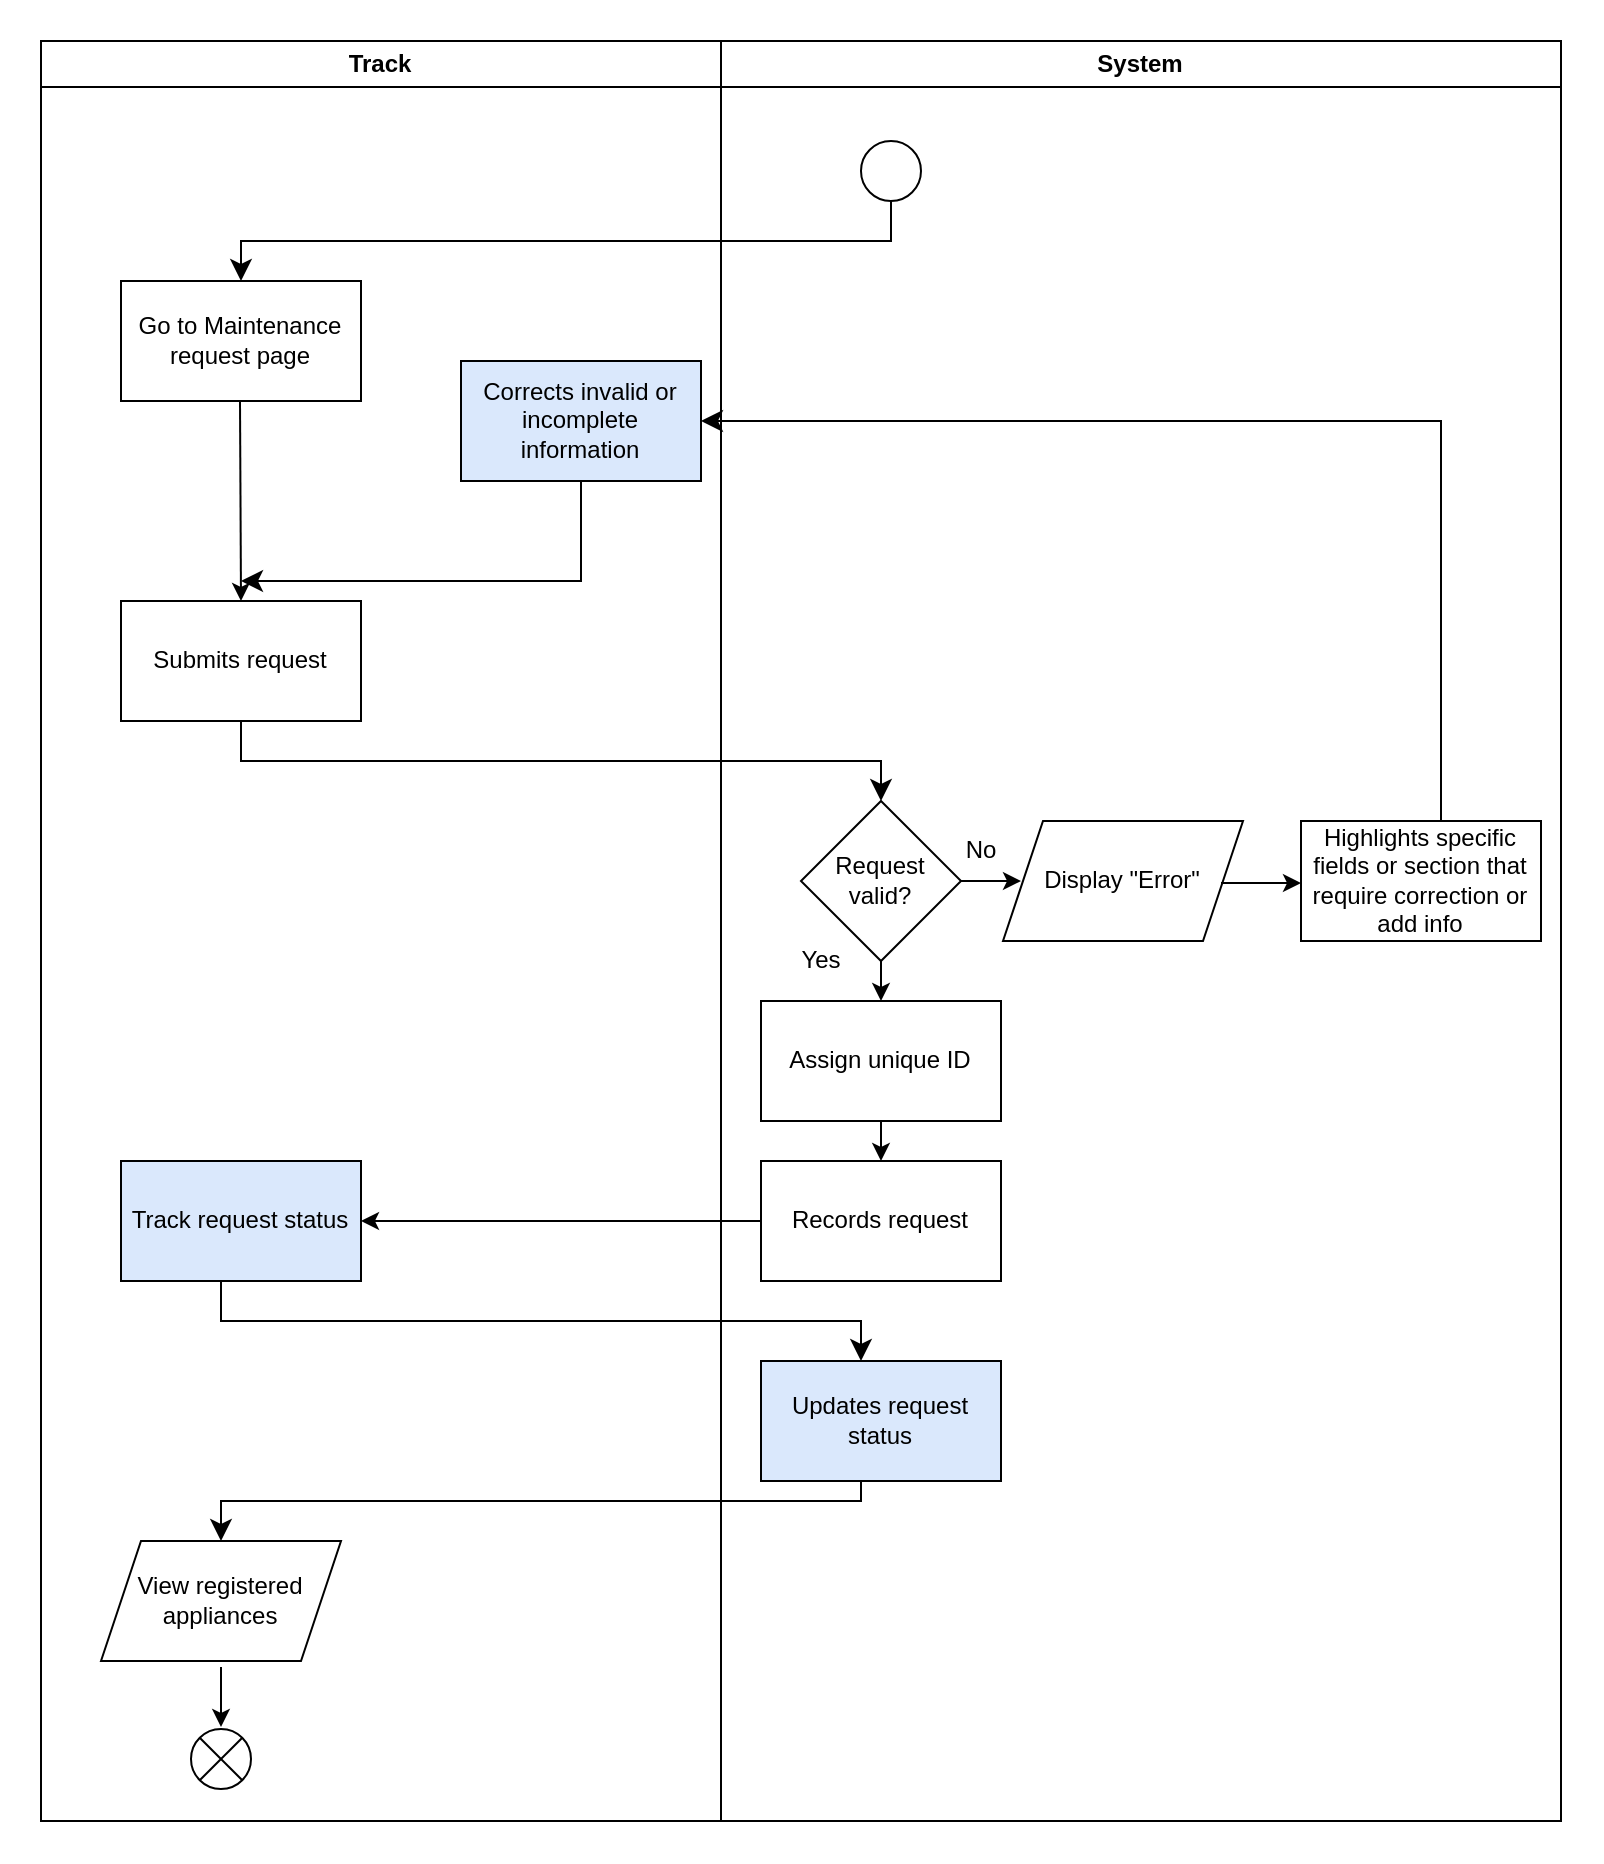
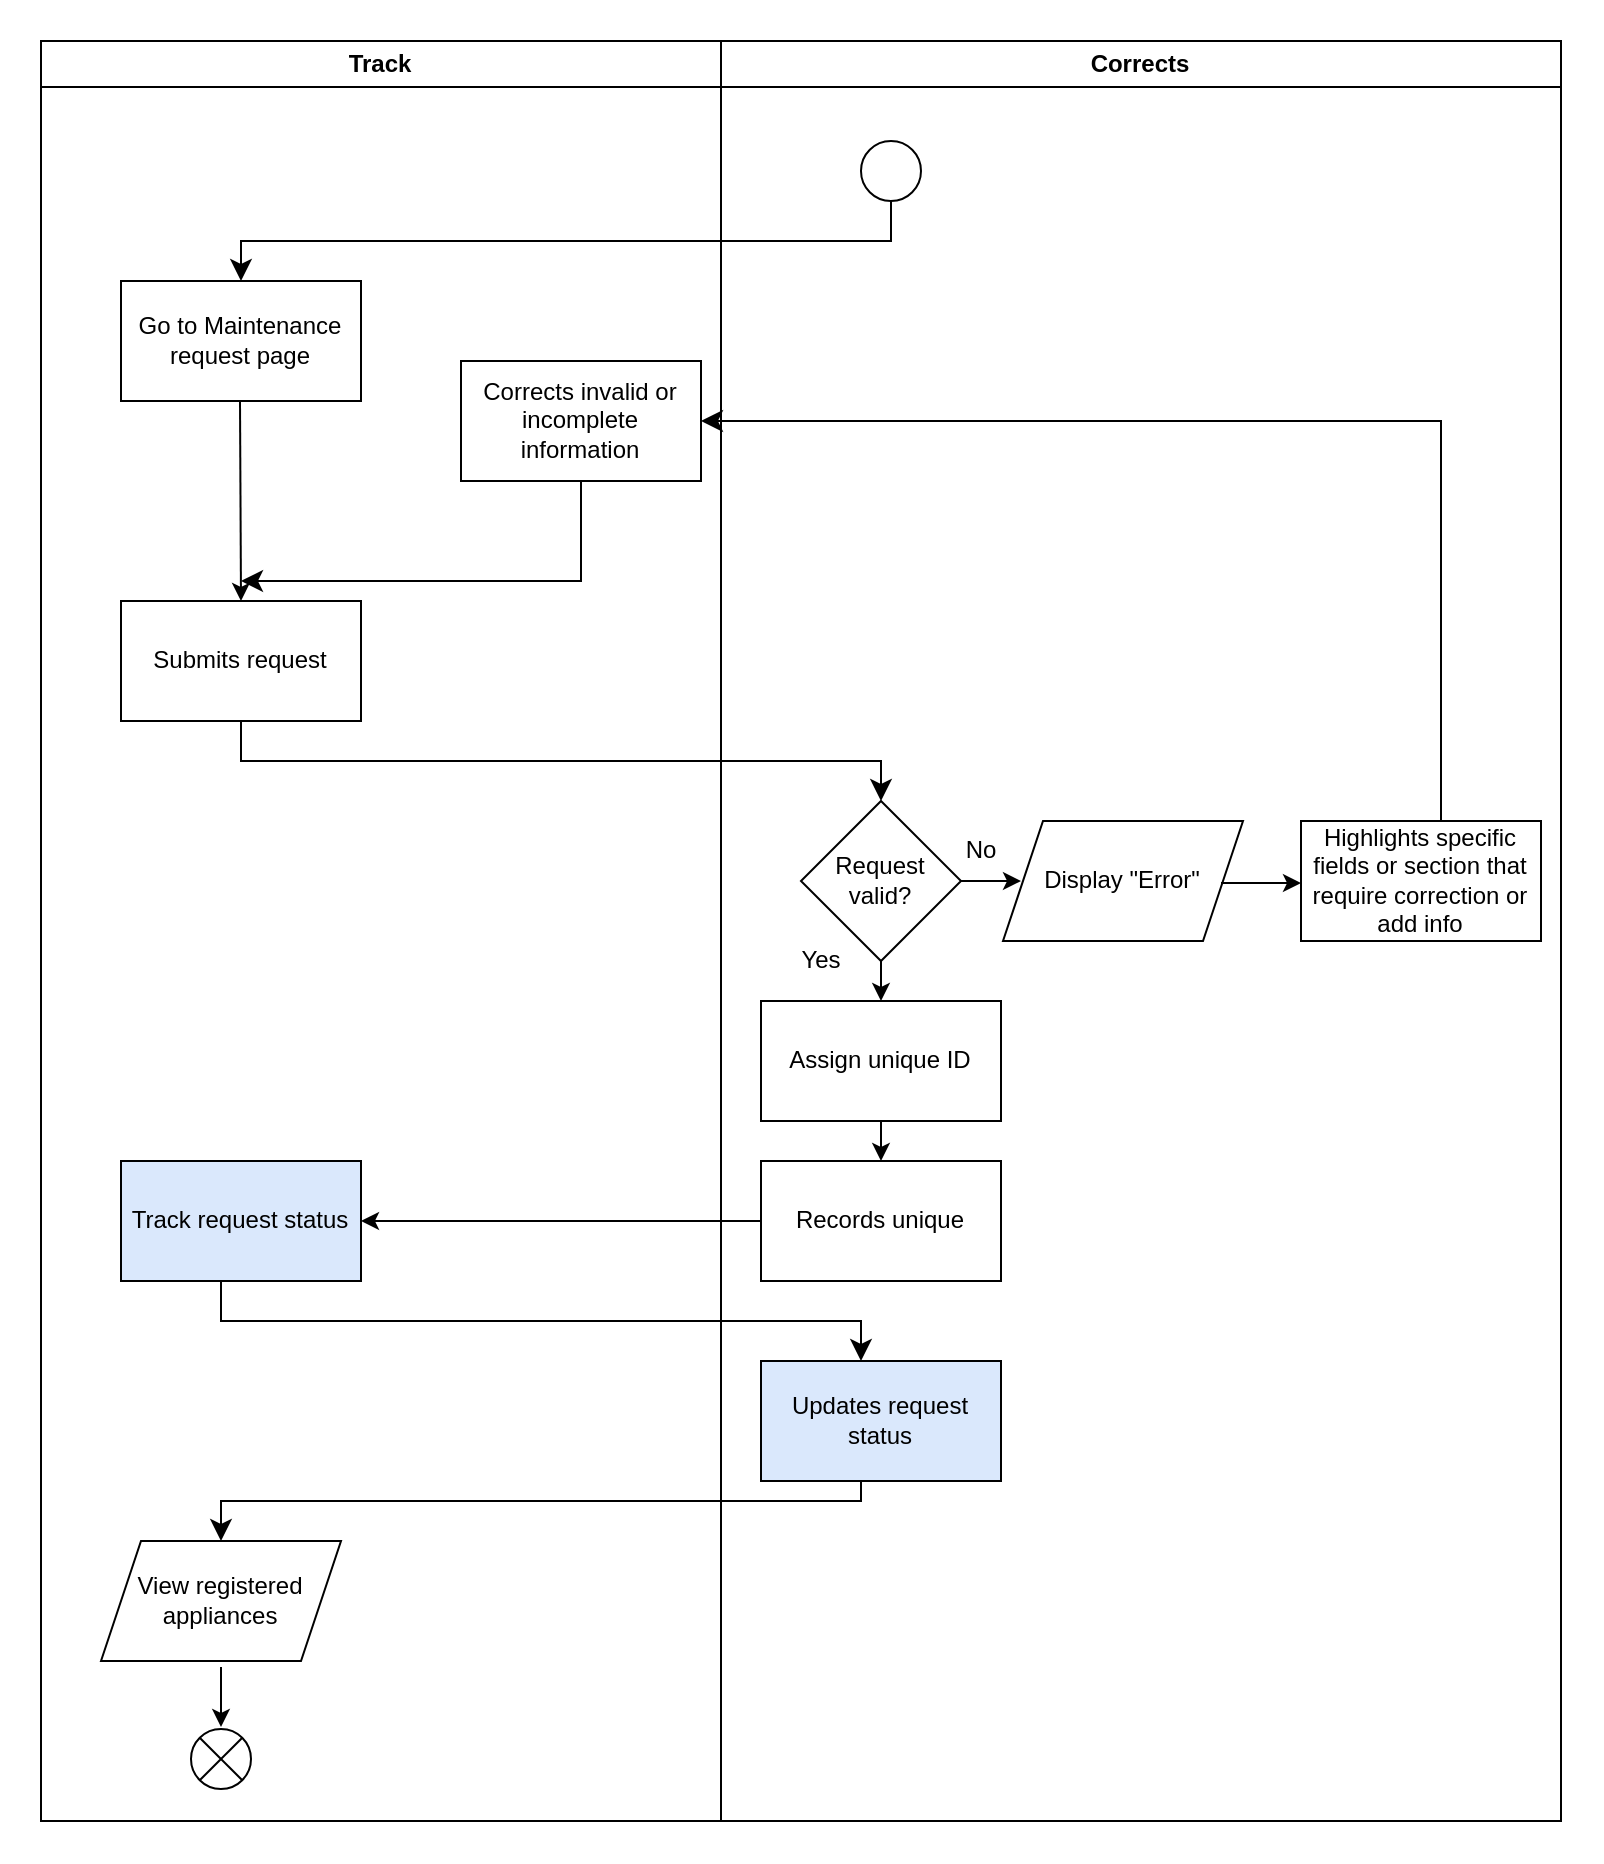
  <mxCell id="0" />
  <mxCell id="1" parent="0" />
  <mxCell id="2" value="" style="ellipse;" vertex="1" parent="1"><mxGeometry x="430" y="70" width="30" height="30" as="geometry" /></mxCell>
  <mxCell id="3" value="" style="edgeStyle=elbowEdgeStyle;elbow=vertical;endArrow=classic;html=1;curved=0;rounded=0;endSize=8;startSize=8;" edge="1" parent="1" target="4"><mxGeometry width="50" height="50" relative="1" as="geometry"><mxPoint x="445" y="100" as="sourcePoint" /><mxPoint x="120" y="140" as="targetPoint" /></mxGeometry></mxCell>
  <mxCell id="4" value="Go to Maintenance request page" style="rounded=0;whiteSpace=wrap;html=1;" vertex="1" parent="1"><mxGeometry x="60" y="140" width="120" height="60" as="geometry" /></mxCell>
  <mxCell id="5" value="" style="endArrow=classic;html=1;entryX=0.5;entryY=0;entryDx=0;entryDy=0;" edge="1" parent="1" target="6"><mxGeometry width="50" height="50" relative="1" as="geometry"><mxPoint x="119.5" y="200" as="sourcePoint" /><mxPoint x="119.5" y="220" as="targetPoint" /></mxGeometry></mxCell>
  <mxCell id="6" value="Submits request" style="rounded=0;whiteSpace=wrap;html=1;" vertex="1" parent="1"><mxGeometry x="60" y="300" width="120" height="60" as="geometry" /></mxCell>
  <mxCell id="7" value="" style="edgeStyle=elbowEdgeStyle;elbow=vertical;endArrow=classic;html=1;curved=0;rounded=0;endSize=8;startSize=8;" edge="1" parent="1"><mxGeometry width="50" height="50" relative="1" as="geometry"><mxPoint x="120" y="360" as="sourcePoint" /><mxPoint x="440" y="400" as="targetPoint" /></mxGeometry></mxCell>
  <mxCell id="8" value="Request valid?" style="rhombus;whiteSpace=wrap;html=1;" vertex="1" parent="1"><mxGeometry x="400" y="400" width="80" height="80" as="geometry" /></mxCell>
  <mxCell id="9" value="" style="endArrow=classic;html=1;" edge="1" parent="1"><mxGeometry width="50" height="50" relative="1" as="geometry"><mxPoint x="440" y="480" as="sourcePoint" /><mxPoint x="440" y="500" as="targetPoint" /></mxGeometry></mxCell>
  <mxCell id="10" value="Assign unique ID" style="rounded=0;whiteSpace=wrap;html=1;" vertex="1" parent="1"><mxGeometry x="380" y="500" width="120" height="60" as="geometry" /></mxCell>
  <mxCell id="11" value="Yes" style="text;html=1;align=center;verticalAlign=middle;resizable=0;points=[];autosize=1;strokeColor=none;fillColor=none;" vertex="1" parent="1"><mxGeometry x="390" y="465" width="40" height="30" as="geometry" /></mxCell>
  <mxCell id="12" value="" style="endArrow=classic;html=1;" edge="1" parent="1"><mxGeometry width="50" height="50" relative="1" as="geometry"><mxPoint x="440" y="560" as="sourcePoint" /><mxPoint x="440" y="580" as="targetPoint" /></mxGeometry></mxCell>
- <mxCell id="13" value="Records request" style="rounded=0;whiteSpace=wrap;html=1;" vertex="1" parent="1"><mxGeometry x="380" y="580" width="120" height="60" as="geometry" /></mxCell>
+ <mxCell id="13" value="Records unique" style="rounded=0;whiteSpace=wrap;html=1;" vertex="1" parent="1"><mxGeometry x="380" y="580" width="120" height="60" as="geometry" /></mxCell>
  <mxCell id="14" value="" style="edgeStyle=elbowEdgeStyle;elbow=vertical;endArrow=classic;html=1;curved=0;rounded=0;endSize=8;startSize=8;entryX=0.5;entryY=0;entryDx=0;entryDy=0;" edge="1" parent="1" target="29"><mxGeometry width="50" height="50" relative="1" as="geometry"><mxPoint x="430" y="730" as="sourcePoint" /><mxPoint x="105" y="810" as="targetPoint" /></mxGeometry></mxCell>
  <mxCell id="15" value="" style="endArrow=classic;html=1;startArrow=none;" edge="1" parent="1" source="29"><mxGeometry width="50" height="50" relative="1" as="geometry"><mxPoint x="108" y="809" as="sourcePoint" /><mxPoint x="108" y="829" as="targetPoint" /></mxGeometry></mxCell>
  <mxCell id="16" value="" style="endArrow=classic;html=1;" edge="1" parent="1"><mxGeometry width="50" height="50" relative="1" as="geometry"><mxPoint x="480" y="440" as="sourcePoint" /><mxPoint x="510" y="440" as="targetPoint" /></mxGeometry></mxCell>
  <mxCell id="17" value="No" style="text;html=1;align=center;verticalAlign=middle;resizable=0;points=[];autosize=1;strokeColor=none;fillColor=none;" vertex="1" parent="1"><mxGeometry x="470" y="410" width="40" height="30" as="geometry" /></mxCell>
  <mxCell id="18" value="Display &quot;Error&quot;" style="shape=parallelogram;perimeter=parallelogramPerimeter;whiteSpace=wrap;html=1;fixedSize=1;" vertex="1" parent="1"><mxGeometry x="501" y="410" width="120" height="60" as="geometry" /></mxCell>
  <mxCell id="19" value="" style="endArrow=classic;html=1;" edge="1" parent="1"><mxGeometry width="50" height="50" relative="1" as="geometry"><mxPoint x="610" y="441" as="sourcePoint" /><mxPoint x="650" y="441" as="targetPoint" /></mxGeometry></mxCell>
  <mxCell id="20" value="" style="edgeStyle=elbowEdgeStyle;elbow=vertical;endArrow=classic;html=1;curved=0;rounded=0;endSize=8;startSize=8;" edge="1" parent="1"><mxGeometry width="50" height="50" relative="1" as="geometry"><mxPoint x="720" y="410" as="sourcePoint" /><mxPoint x="350" y="210" as="targetPoint" /><Array as="points"><mxPoint x="440" y="210" /></Array></mxGeometry></mxCell>
- <mxCell id="21" value="Corrects invalid or incomplete information" style="rounded=0;whiteSpace=wrap;html=1;fillColor=#dae8fc;" vertex="1" parent="1"><mxGeometry x="230" y="180" width="120" height="60" as="geometry" /></mxCell>
+ <mxCell id="21" value="Corrects invalid or incomplete information" style="rounded=0;whiteSpace=wrap;html=1;" vertex="1" parent="1"><mxGeometry x="230" y="180" width="120" height="60" as="geometry" /></mxCell>
  <mxCell id="22" value="" style="edgeStyle=elbowEdgeStyle;elbow=vertical;endArrow=classic;html=1;curved=0;rounded=0;endSize=8;startSize=8;" edge="1" parent="1"><mxGeometry width="50" height="50" relative="1" as="geometry"><mxPoint x="290" y="240" as="sourcePoint" /><mxPoint x="120" y="290" as="targetPoint" /><Array as="points"><mxPoint x="210" y="290" /></Array></mxGeometry></mxCell>
  <mxCell id="23" value="" style="shape=sumEllipse;perimeter=ellipsePerimeter;whiteSpace=wrap;html=1;backgroundOutline=1;" vertex="1" parent="1"><mxGeometry x="95" y="864" width="30" height="30" as="geometry" /></mxCell>
  <mxCell id="24" value="" style="endArrow=classic;html=1;" edge="1" parent="1"><mxGeometry width="50" height="50" relative="1" as="geometry"><mxPoint x="380" y="610" as="sourcePoint" /><mxPoint x="180" y="610" as="targetPoint" /></mxGeometry></mxCell>
  <mxCell id="25" value="Track request status" style="rounded=0;whiteSpace=wrap;html=1;fillColor=#dae8fc;" vertex="1" parent="1"><mxGeometry x="60" y="580" width="120" height="60" as="geometry" /></mxCell>
  <mxCell id="26" value="" style="edgeStyle=elbowEdgeStyle;elbow=vertical;endArrow=classic;html=1;curved=0;rounded=0;endSize=8;startSize=8;" edge="1" parent="1"><mxGeometry width="50" height="50" relative="1" as="geometry"><mxPoint x="110" y="640" as="sourcePoint" /><mxPoint x="430" y="680" as="targetPoint" /></mxGeometry></mxCell>
  <mxCell id="27" value="Updates request status" style="rounded=0;whiteSpace=wrap;html=1;fillColor=#dae8fc;" vertex="1" parent="1"><mxGeometry x="380" y="680" width="120" height="60" as="geometry" /></mxCell>
  <mxCell id="28" value="" style="endArrow=none;html=1;" edge="1" parent="1" target="29"><mxGeometry width="50" height="50" relative="1" as="geometry"><mxPoint x="108" y="809" as="sourcePoint" /><mxPoint x="108" y="829" as="targetPoint" /></mxGeometry></mxCell>
  <mxCell id="29" value="View registered appliances" style="shape=parallelogram;perimeter=parallelogramPerimeter;whiteSpace=wrap;html=1;fixedSize=1;" vertex="1" parent="1"><mxGeometry x="50" y="770" width="120" height="60" as="geometry" /></mxCell>
  <mxCell id="30" value="" style="endArrow=classic;html=1;" edge="1" parent="1"><mxGeometry width="50" height="50" relative="1" as="geometry"><mxPoint x="110" y="833" as="sourcePoint" /><mxPoint x="110" y="863" as="targetPoint" /></mxGeometry></mxCell>
  <mxCell id="31" value="Highlights specific fields or section that require correction or add info" style="rounded=0;whiteSpace=wrap;html=1;" vertex="1" parent="1"><mxGeometry x="650" y="410" width="120" height="60" as="geometry" /></mxCell>
  <mxCell id="32" value="Track" style="swimlane;whiteSpace=wrap;html=1;" vertex="1" parent="1"><mxGeometry x="20" width="340" height="890" as="geometry" y="20" /></mxCell>
- <mxCell id="33" value="System" style="swimlane;whiteSpace=wrap;html=1;" vertex="1" parent="1"><mxGeometry x="360" width="420" height="890" as="geometry" y="20" /></mxCell>
+ <mxCell id="33" value="Corrects" style="swimlane;whiteSpace=wrap;html=1;" vertex="1" parent="1"><mxGeometry x="360" width="420" height="890" as="geometry" y="20" /></mxCell>
